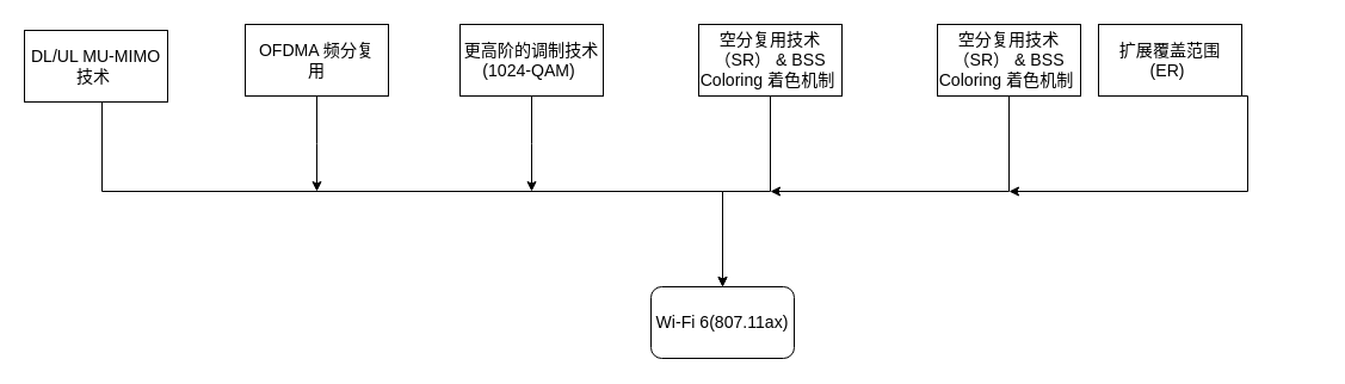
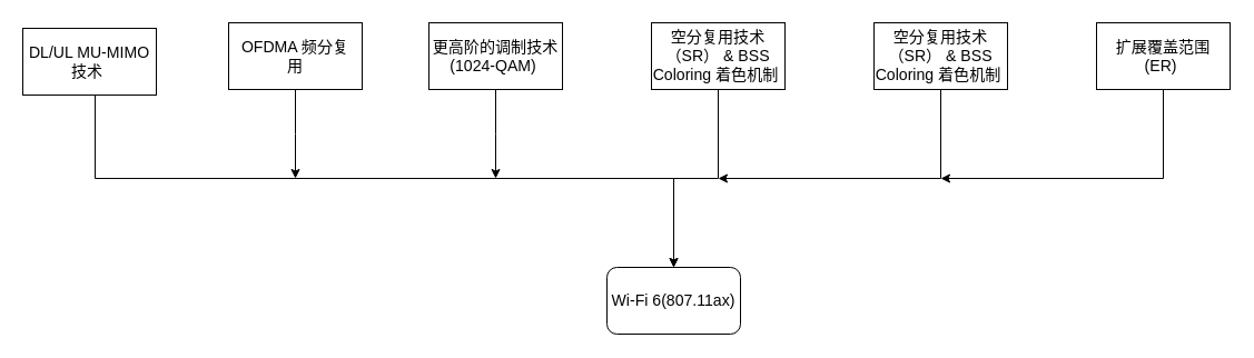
  <mxCell id="0" />
  <mxCell id="1" parent="0" />
  <mxCell id="2" style="edgeStyle=orthogonalEdgeStyle;rounded=0;orthogonalLoop=1;jettySize=auto;html=1;" edge="1" parent="1" source="3" target="10"><mxGeometry relative="1" as="geometry"><Array as="points"><mxPoint x="85" y="160" /><mxPoint x="605" y="160" /></Array></mxGeometry></mxCell>
  <mxCell id="3" value="&lt;div&gt;&lt;span style=&quot;font-size: 10.56pt&quot;&gt;DL/UL MU-MIMO 技术&amp;nbsp;&lt;/span&gt;&lt;/div&gt;" style="whiteSpace=wrap;html=1;" vertex="1" parent="1"><mxGeometry x="20" y="25" width="120" height="60" as="geometry" /></mxCell>
  <mxCell id="4" style="edgeStyle=orthogonalEdgeStyle;rounded=0;orthogonalLoop=1;jettySize=auto;html=1;exitX=0.5;exitY=1;exitDx=0;exitDy=0;" edge="1" parent="1" source="5"><mxGeometry relative="1" as="geometry"><mxPoint x="265" y="160" as="targetPoint" /></mxGeometry></mxCell>
  <mxCell id="5" value="&lt;div&gt;&lt;span style=&quot;font-size: 10.56pt&quot;&gt;OFDMA 频分复&lt;br/&gt;&lt;/span&gt;&lt;/div&gt;&lt;div&gt;&lt;span style=&quot;font-size: 10.56pt&quot;&gt;用&lt;/span&gt;&lt;/div&gt;" style="whiteSpace=wrap;html=1;" vertex="1" parent="1"><mxGeometry x="205" y="20" width="120" height="60" as="geometry" /></mxCell>
  <mxCell id="6" style="edgeStyle=orthogonalEdgeStyle;rounded=0;orthogonalLoop=1;jettySize=auto;html=1;" edge="1" parent="1" source="7"><mxGeometry relative="1" as="geometry"><mxPoint x="445" y="160" as="targetPoint" /></mxGeometry></mxCell>
  <mxCell id="7" value="&lt;div&gt;&lt;span style=&quot;font-size: 10.56pt&quot;&gt;更高阶的调制技术 (1024-QAM)&amp;nbsp;&lt;/span&gt;&lt;/div&gt;" style="whiteSpace=wrap;html=1;" vertex="1" parent="1"><mxGeometry x="385" y="20" width="120" height="60" as="geometry" /></mxCell>
  <mxCell id="8" style="edgeStyle=orthogonalEdgeStyle;rounded=0;orthogonalLoop=1;jettySize=auto;html=1;entryX=0.5;entryY=0;entryDx=0;entryDy=0;" edge="1" parent="1" source="9" target="10"><mxGeometry relative="1" as="geometry"><Array as="points"><mxPoint x="645" y="160" /><mxPoint x="605" y="160" /></Array></mxGeometry></mxCell>
  <mxCell id="9" value="&lt;div&gt;&lt;span style=&quot;font-size: 10.56pt&quot;&gt;空分复用技术（SR） &amp;amp; BSS Coloring 着色机制&amp;nbsp;&lt;/span&gt;&lt;/div&gt;" style="whiteSpace=wrap;html=1;" vertex="1" parent="1"><mxGeometry x="585" y="20" width="120" height="60" as="geometry" /></mxCell>
  <mxCell id="10" value="&lt;div&gt;&lt;span style=&quot;font-size: 10.56pt&quot;&gt;Wi-Fi 6(807.11ax)&lt;/span&gt;&lt;/div&gt;" style="rounded=1;whiteSpace=wrap;html=1;" vertex="1" parent="1"><mxGeometry x="545" y="240" width="120" height="60" as="geometry" /></mxCell>
  <mxCell id="11" style="edgeStyle=orthogonalEdgeStyle;rounded=0;orthogonalLoop=1;jettySize=auto;html=1;" edge="1" parent="1" source="12"><mxGeometry relative="1" as="geometry"><mxPoint x="645" y="160" as="targetPoint" /><Array as="points"><mxPoint x="845" y="160" /></Array></mxGeometry></mxCell>
  <mxCell id="12" value="&lt;div&gt;&lt;span style=&quot;font-size: 10.56pt&quot;&gt;空分复用技术（SR） &amp;amp; BSS Coloring 着色机制&amp;nbsp;&lt;/span&gt;&lt;/div&gt;" style="whiteSpace=wrap;html=1;" vertex="1" parent="1"><mxGeometry x="785" y="20" width="120" height="60" as="geometry" /></mxCell>
  <mxCell id="13" style="edgeStyle=orthogonalEdgeStyle;rounded=0;orthogonalLoop=1;jettySize=auto;html=1;exitX=0.5;exitY=1;exitDx=0;exitDy=0;" edge="1" parent="1" source="14"><mxGeometry relative="1" as="geometry"><mxPoint x="845" y="160" as="targetPoint" /><Array as="points"><mxPoint x="1045" y="160" /></Array></mxGeometry></mxCell>
- <mxCell id="14" value="&lt;div&gt;&lt;span style=&quot;font-size: 10.56pt&quot;&gt;扩展覆盖范围 (ER)&amp;nbsp;&lt;/span&gt;&lt;/div&gt;" style="whiteSpace=wrap;html=1;" vertex="1" parent="1"><mxGeometry x="920" y="20" width="120" height="60" as="geometry" /></mxCell>
+ <mxCell id="14" value="&lt;div&gt;&lt;span style=&quot;font-size: 10.56pt&quot;&gt;扩展覆盖范围 (ER)&amp;nbsp;&lt;/span&gt;&lt;/div&gt;" style="whiteSpace=wrap;html=1;" vertex="1" parent="1"><mxGeometry x="985" y="20" width="120" height="60" as="geometry" /></mxCell>
